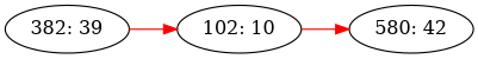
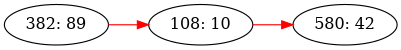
  digraph {
    rankdir=LR
    edge [color=red]
-   "382: 89" [label="382: 39"]
-   "102: 10"
+   "382: 89"
+   "102: 10" [label="108: 10"]
    "580: 42"
    "382: 89" -> "102: 10"
    "102: 10" -> "580: 42"
  }
